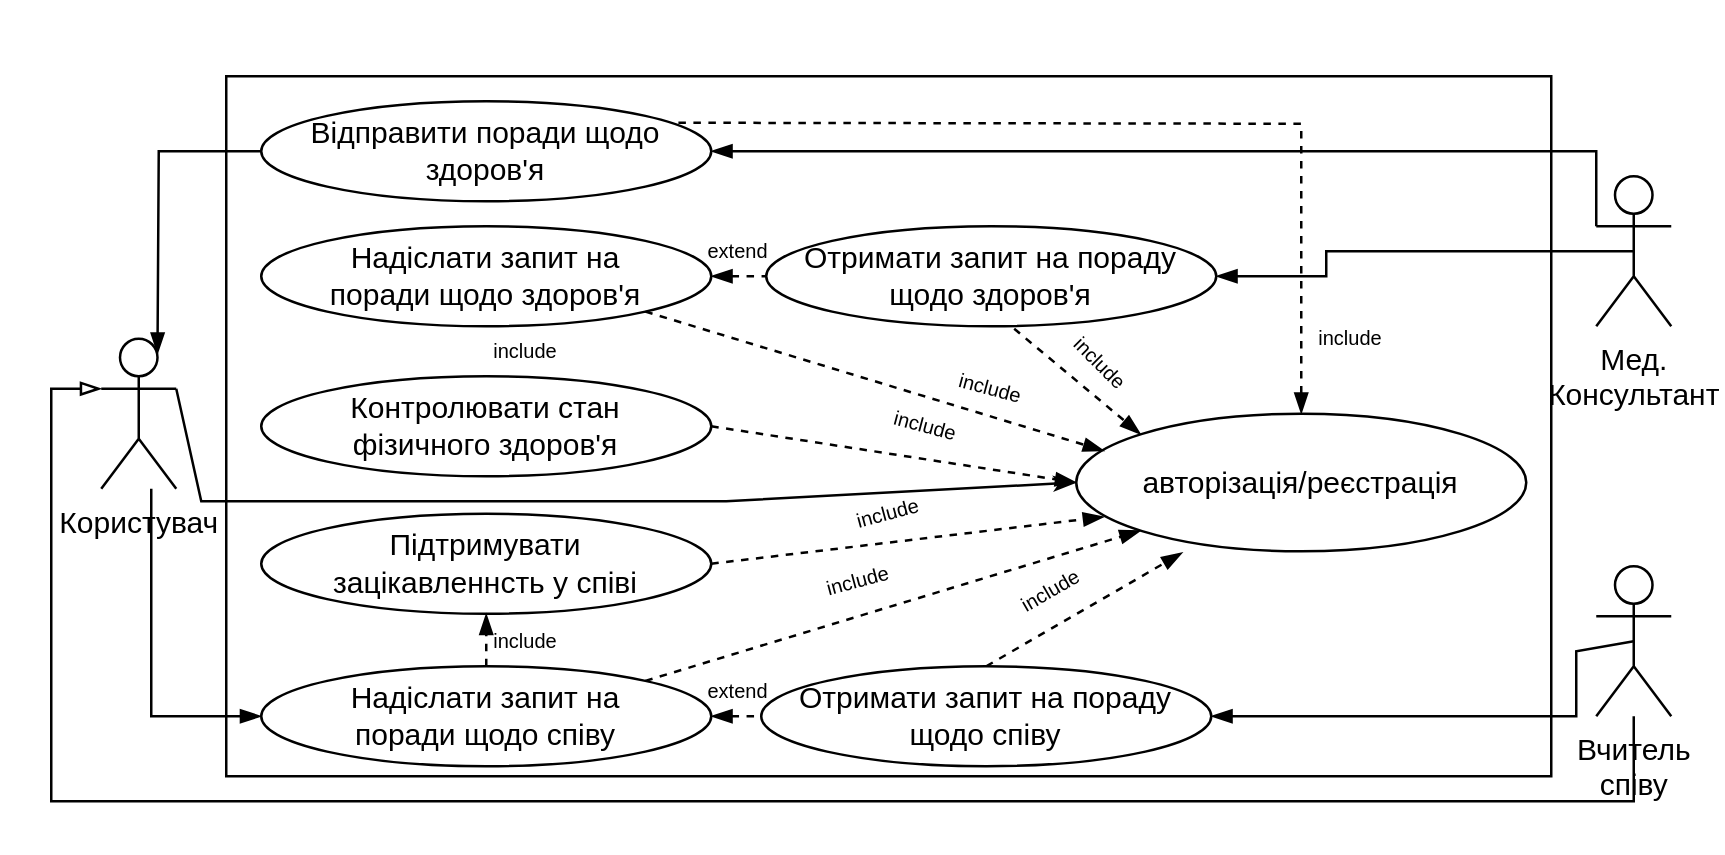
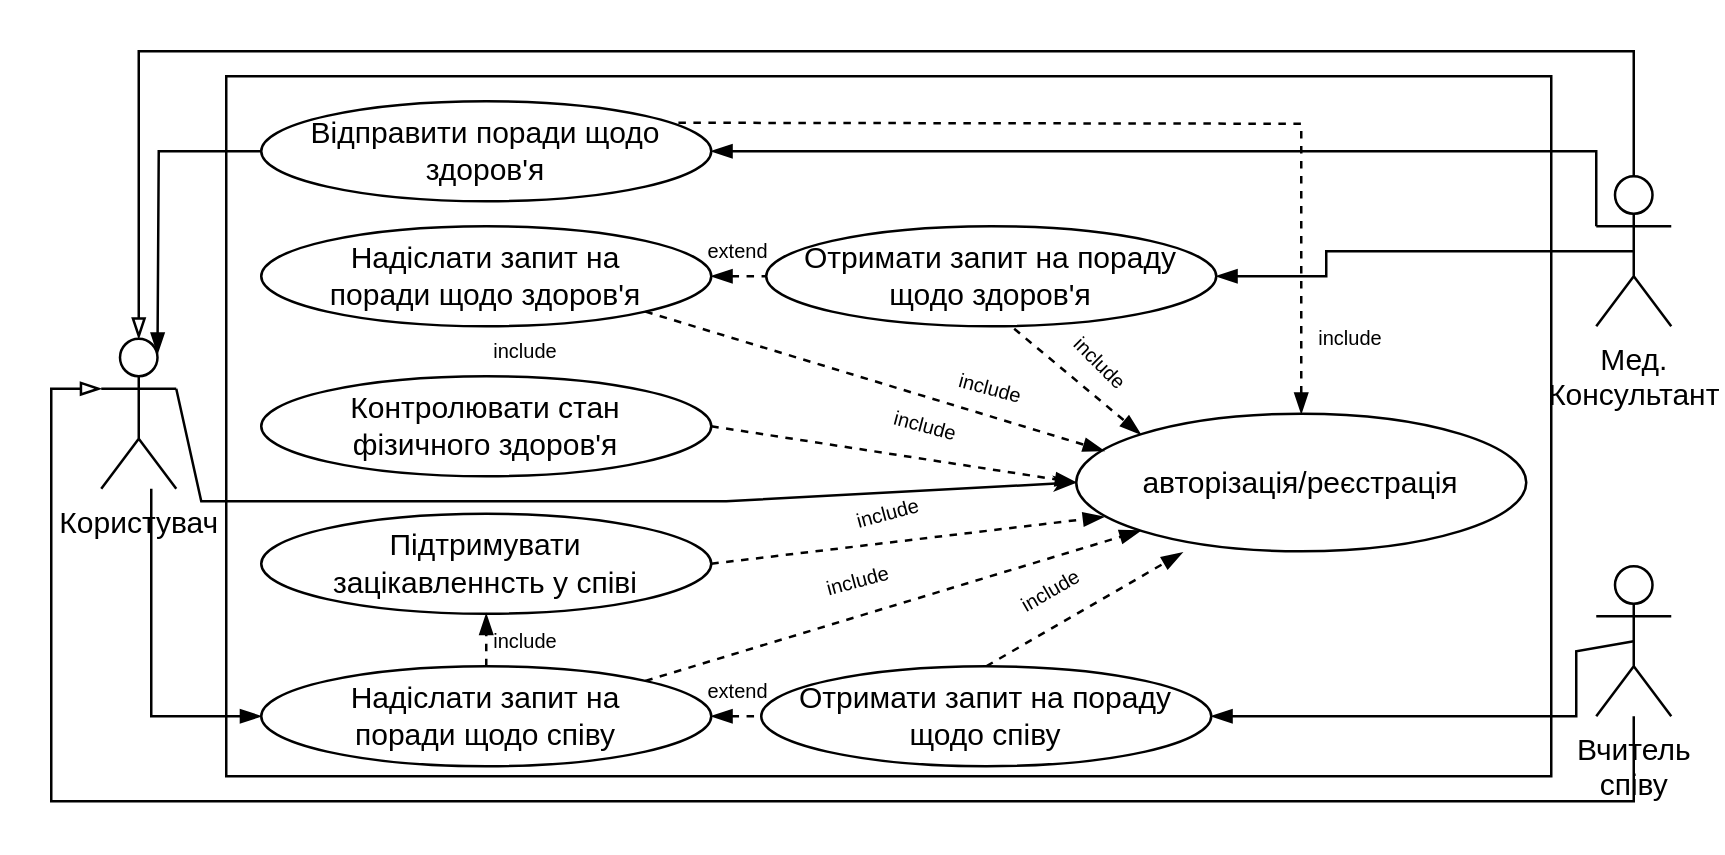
  <mxCell id="0" />
  <mxCell id="1" parent="0" />
  <mxCell id="2" value="" style="rounded=0;whiteSpace=wrap;html=1;fillColor=none;fontSize=8;" parent="1" vertex="1"><mxGeometry x="90" y="30" width="530" height="280" as="geometry" /></mxCell>
  <mxCell id="3" value="" style="endArrow=blockThin;shadow=0;strokeWidth=1;rounded=0;endFill=1;elbow=vertical;entryX=1;entryY=0.5;entryDx=0;entryDy=0;exitX=0;exitY=0.333;exitDx=0;exitDy=0;exitPerimeter=0;startArrow=none;startFill=0;" parent="1" source="7" target="5" edge="1"><mxGeometry x="0.5" y="41" relative="1" as="geometry"><mxPoint x="50" y="160" as="sourcePoint" /><mxPoint x="50" y="230" as="targetPoint" /><mxPoint x="-40" y="32" as="offset" /><Array as="points"><mxPoint x="638" y="60" /></Array></mxGeometry></mxCell>
  <mxCell id="4" value="Користувач" style="shape=umlActor;verticalLabelPosition=bottom;verticalAlign=top;html=1;" parent="1" vertex="1"><mxGeometry x="40" y="135" width="30" height="60" as="geometry" /></mxCell>
  <mxCell id="5" value="Відправити поради щодо здоров'я" style="ellipse;whiteSpace=wrap;html=1;" parent="1" vertex="1"><mxGeometry x="104" y="40" width="180" height="40" as="geometry" /></mxCell>
  <mxCell id="6" value="Надіслати запит на&lt;br&gt;поради щодо співу" style="ellipse;whiteSpace=wrap;html=1;" parent="1" vertex="1"><mxGeometry x="104" y="266" width="180" height="40" as="geometry" /></mxCell>
  <mxCell id="7" value="Мед.&lt;br&gt;Консультант" style="shape=umlActor;verticalLabelPosition=bottom;verticalAlign=top;html=1;" parent="1" vertex="1"><mxGeometry x="638" y="70" width="30" height="60" as="geometry" /></mxCell>
  <mxCell id="8" value="Вчитель&lt;br&gt;співу" style="shape=umlActor;verticalLabelPosition=bottom;verticalAlign=top;html=1;" parent="1" vertex="1"><mxGeometry x="638" y="226" width="30" height="60" as="geometry" /></mxCell>
+ <mxCell id="9" value="" style="endArrow=none;html=1;exitX=0.5;exitY=0;exitDx=0;exitDy=0;exitPerimeter=0;entryX=0.5;entryY=0;entryDx=0;entryDy=0;entryPerimeter=0;rounded=0;strokeWidth=1;jumpStyle=none;shadow=0;startArrow=blockThin;startFill=0;" parent="1" source="4" target="7" edge="1"><mxGeometry width="50" height="50" relative="1" as="geometry"><mxPoint x="260" y="170" as="sourcePoint" /><mxPoint x="310" y="120" as="targetPoint" /><Array as="points"><mxPoint x="55" y="20" /><mxPoint x="653" y="20" /></Array></mxGeometry></mxCell>
  <mxCell id="10" value="" style="endArrow=none;html=1;exitX=0;exitY=0.333;exitDx=0;exitDy=0;exitPerimeter=0;rounded=0;strokeWidth=1;jumpStyle=none;shadow=0;startArrow=blockThin;startFill=0;" parent="1" source="4" target="8" edge="1"><mxGeometry width="50" height="50" relative="1" as="geometry"><mxPoint x="24" y="510" as="sourcePoint" /><mxPoint x="555" y="320" as="targetPoint" /><Array as="points"><mxPoint x="20" y="155" /><mxPoint x="20" y="320" /><mxPoint x="527" y="320" /><mxPoint x="653" y="320" /></Array></mxGeometry></mxCell>
  <mxCell id="11" value="" style="endArrow=blockThin;html=1;shadow=0;strokeWidth=1;exitX=0;exitY=0.5;exitDx=0;exitDy=0;entryX=0.75;entryY=0.1;entryDx=0;entryDy=0;entryPerimeter=0;rounded=0;endFill=1;" parent="1" source="5" target="4" edge="1"><mxGeometry width="50" height="50" relative="1" as="geometry"><mxPoint x="260" y="250" as="sourcePoint" /><mxPoint x="310" y="200" as="targetPoint" /><Array as="points"><mxPoint x="63" y="60" /></Array></mxGeometry></mxCell>
  <mxCell id="12" value="Підтримувати &lt;br&gt;зацікавленнсть у співі" style="ellipse;whiteSpace=wrap;html=1;" parent="1" vertex="1"><mxGeometry x="104" y="205" width="180" height="40" as="geometry" /></mxCell>
  <mxCell id="13" value="Отримати запит на пораду щодо співу" style="ellipse;whiteSpace=wrap;html=1;" parent="1" vertex="1"><mxGeometry x="304" y="266" width="180" height="40" as="geometry" /></mxCell>
  <mxCell id="14" value="" style="endArrow=blockThin;shadow=0;strokeWidth=1;rounded=0;endFill=1;elbow=vertical;entryX=1;entryY=0.5;entryDx=0;entryDy=0;exitX=0.5;exitY=0.5;exitDx=0;exitDy=0;exitPerimeter=0;" parent="1" source="8" target="13" edge="1"><mxGeometry x="0.5" y="41" relative="1" as="geometry"><mxPoint x="671" y="275" as="sourcePoint" /><mxPoint x="600" y="286" as="targetPoint" /><mxPoint x="-40" y="32" as="offset" /><Array as="points"><mxPoint x="630" y="260" /><mxPoint x="630" y="286" /></Array></mxGeometry></mxCell>
  <mxCell id="15" value="" style="endArrow=none;dashed=1;html=1;shadow=0;strokeWidth=1;entryX=0;entryY=0.5;entryDx=0;entryDy=0;endFill=0;startArrow=blockThin;startFill=1;exitX=1;exitY=0.5;exitDx=0;exitDy=0;" parent="1" source="6" target="13" edge="1"><mxGeometry width="50" height="50" relative="1" as="geometry"><mxPoint x="290" y="345" as="sourcePoint" /><mxPoint x="340" y="290" as="targetPoint" /></mxGeometry></mxCell>
  <mxCell id="16" value="extend" style="text;html=1;strokeColor=none;fillColor=none;align=center;verticalAlign=middle;whiteSpace=wrap;rounded=0;fontSize=8;" parent="1" vertex="1"><mxGeometry x="275" y="266" width="40" height="20" as="geometry" /></mxCell>
  <mxCell id="17" value="" style="endArrow=blockThin;html=1;shadow=0;strokeWidth=1;fontSize=8;entryX=0;entryY=0.5;entryDx=0;entryDy=0;rounded=0;endFill=1;" parent="1" target="6" edge="1"><mxGeometry width="50" height="50" relative="1" as="geometry"><mxPoint x="60" y="195" as="sourcePoint" /><mxPoint x="310" y="190" as="targetPoint" /><Array as="points"><mxPoint x="60" y="286" /></Array></mxGeometry></mxCell>
  <mxCell id="18" value="" style="endArrow=blockThin;dashed=1;html=1;shadow=0;strokeColor=#000000;strokeWidth=1;fontSize=8;exitX=0.5;exitY=0;exitDx=0;exitDy=0;entryX=0.5;entryY=1;entryDx=0;entryDy=0;startArrow=none;startFill=0;endFill=1;" parent="1" source="6" target="12" edge="1"><mxGeometry width="50" height="50" relative="1" as="geometry"><mxPoint x="260" y="240" as="sourcePoint" /><mxPoint x="310" y="190" as="targetPoint" /></mxGeometry></mxCell>
  <mxCell id="19" value="include" style="text;html=1;strokeColor=none;fillColor=none;align=center;verticalAlign=middle;whiteSpace=wrap;rounded=0;fontSize=8;rotation=0;" parent="1" vertex="1"><mxGeometry x="190" y="246" width="40" height="20" as="geometry" /></mxCell>
  <mxCell id="20" value="Отримати запит на пораду щодо здоров'я" style="ellipse;whiteSpace=wrap;html=1;" parent="1" vertex="1"><mxGeometry x="306" y="90" width="180" height="40" as="geometry" /></mxCell>
  <mxCell id="21" value="" style="endArrow=blockThin;html=1;shadow=0;strokeColor=#000000;strokeWidth=1;fontSize=8;exitX=0.5;exitY=0.5;exitDx=0;exitDy=0;exitPerimeter=0;entryX=1;entryY=0.5;entryDx=0;entryDy=0;endFill=1;rounded=0;" parent="1" source="7" target="20" edge="1"><mxGeometry width="50" height="50" relative="1" as="geometry"><mxPoint x="388" y="210" as="sourcePoint" /><mxPoint x="614" y="100" as="targetPoint" /><Array as="points"><mxPoint x="530" y="100" /><mxPoint x="530" y="110" /></Array></mxGeometry></mxCell>
  <mxCell id="22" value="Надіслати запит на&lt;br&gt;поради щодо здоров'я" style="ellipse;whiteSpace=wrap;html=1;" parent="1" vertex="1"><mxGeometry x="104" y="90" width="180" height="40" as="geometry" /></mxCell>
  <mxCell id="23" value="Контролювати стан&lt;br&gt;фізичного здоров'я" style="ellipse;whiteSpace=wrap;html=1;" parent="1" vertex="1"><mxGeometry x="104" y="150" width="180" height="40" as="geometry" /></mxCell>
  <mxCell id="24" value="extend" style="text;html=1;strokeColor=none;fillColor=none;align=center;verticalAlign=middle;whiteSpace=wrap;rounded=0;fontSize=8;" parent="1" vertex="1"><mxGeometry x="275" y="90" width="40" height="20" as="geometry" /></mxCell>
  <mxCell id="25" value="" style="endArrow=none;dashed=1;html=1;shadow=0;strokeWidth=1;entryX=0;entryY=0.5;entryDx=0;entryDy=0;endFill=0;startArrow=blockThin;startFill=1;exitX=1;exitY=0.5;exitDx=0;exitDy=0;" parent="1" source="22" target="20" edge="1"><mxGeometry width="50" height="50" relative="1" as="geometry"><mxPoint x="282" y="59" as="sourcePoint" /><mxPoint x="304" y="59.31" as="targetPoint" /></mxGeometry></mxCell>
  <mxCell id="26" value="include" style="text;html=1;strokeColor=none;fillColor=none;align=center;verticalAlign=middle;whiteSpace=wrap;rounded=0;fontSize=8;rotation=0;" parent="1" vertex="1"><mxGeometry x="190" y="130" width="40" height="20" as="geometry" /></mxCell>
  <mxCell id="27" value="авторізація/реєстрація" style="ellipse;whiteSpace=wrap;html=1;" parent="1" vertex="1"><mxGeometry x="430" y="165" width="180" height="55" as="geometry" /></mxCell>
  <mxCell id="28" value="" style="endArrow=blockThin;dashed=1;html=1;entryX=0;entryY=0.5;entryDx=0;entryDy=0;exitX=1;exitY=0.5;exitDx=0;exitDy=0;startArrow=none;startFill=0;endFill=1;" parent="1" source="23" target="27" edge="1"><mxGeometry width="50" height="50" relative="1" as="geometry"><mxPoint x="280" y="190" as="sourcePoint" /><mxPoint x="330" y="140" as="targetPoint" /></mxGeometry></mxCell>
  <mxCell id="29" value="" style="endArrow=blockThin;dashed=1;html=1;entryX=0.062;entryY=0.27;entryDx=0;entryDy=0;exitX=1;exitY=1;exitDx=0;exitDy=0;startArrow=none;startFill=0;endFill=1;entryPerimeter=0;" parent="1" source="22" target="27" edge="1"><mxGeometry width="50" height="50" relative="1" as="geometry"><mxPoint x="294" y="180" as="sourcePoint" /><mxPoint x="440" y="195" as="targetPoint" /></mxGeometry></mxCell>
  <mxCell id="30" value="" style="endArrow=blockThin;dashed=1;html=1;entryX=0;entryY=0;entryDx=0;entryDy=0;exitX=0.551;exitY=1.025;exitDx=0;exitDy=0;startArrow=none;startFill=0;endFill=1;exitPerimeter=0;" parent="1" source="20" target="27" edge="1"><mxGeometry width="50" height="50" relative="1" as="geometry"><mxPoint x="267.64" y="134.142" as="sourcePoint" /><mxPoint x="451.16" y="185.8" as="targetPoint" /></mxGeometry></mxCell>
  <mxCell id="31" value="" style="endArrow=blockThin;dashed=1;html=1;entryX=0.062;entryY=0.75;entryDx=0;entryDy=0;exitX=1;exitY=0.5;exitDx=0;exitDy=0;startArrow=none;startFill=0;endFill=1;entryPerimeter=0;" parent="1" source="12" target="27" edge="1"><mxGeometry width="50" height="50" relative="1" as="geometry"><mxPoint x="415.18" y="141" as="sourcePoint" /><mxPoint x="466.36" y="180.858" as="targetPoint" /></mxGeometry></mxCell>
  <mxCell id="32" value="" style="endArrow=blockThin;dashed=1;html=1;entryX=0;entryY=1;entryDx=0;entryDy=0;exitX=1;exitY=0;exitDx=0;exitDy=0;startArrow=none;startFill=0;endFill=1;" parent="1" source="6" target="27" edge="1"><mxGeometry width="50" height="50" relative="1" as="geometry"><mxPoint x="294" y="235" as="sourcePoint" /><mxPoint x="451.16" y="205" as="targetPoint" /></mxGeometry></mxCell>
  <mxCell id="33" value="" style="endArrow=blockThin;dashed=1;html=1;entryX=0.236;entryY=1.01;entryDx=0;entryDy=0;exitX=0.5;exitY=0;exitDx=0;exitDy=0;startArrow=none;startFill=0;endFill=1;entryPerimeter=0;" parent="1" source="13" target="27" edge="1"><mxGeometry width="50" height="50" relative="1" as="geometry"><mxPoint x="267.64" y="281.858" as="sourcePoint" /><mxPoint x="466.36" y="209.142" as="targetPoint" /></mxGeometry></mxCell>
  <mxCell id="34" value="" style="endArrow=blockThin;dashed=1;html=1;entryX=0.5;entryY=0;entryDx=0;entryDy=0;exitX=0.927;exitY=0.215;exitDx=0;exitDy=0;startArrow=none;startFill=0;endFill=1;exitPerimeter=0;rounded=0;" parent="1" source="5" target="27" edge="1"><mxGeometry width="50" height="50" relative="1" as="geometry"><mxPoint x="404" y="276" as="sourcePoint" /><mxPoint x="482.48" y="215.4" as="targetPoint" /><Array as="points"><mxPoint x="520" y="49" /></Array></mxGeometry></mxCell>
  <mxCell id="35" value="include" style="text;html=1;strokeColor=none;fillColor=none;align=center;verticalAlign=middle;whiteSpace=wrap;rounded=0;fontSize=8;rotation=-15;" parent="1" vertex="1"><mxGeometry x="323" y="222" width="40" height="20" as="geometry" /></mxCell>
  <mxCell id="36" value="include" style="text;html=1;strokeColor=none;fillColor=none;align=center;verticalAlign=middle;whiteSpace=wrap;rounded=0;fontSize=8;rotation=-30;" parent="1" vertex="1"><mxGeometry x="400" y="226" width="40" height="20" as="geometry" /></mxCell>
  <mxCell id="37" value="include" style="text;html=1;strokeColor=none;fillColor=none;align=center;verticalAlign=middle;whiteSpace=wrap;rounded=0;fontSize=8;rotation=-15;" parent="1" vertex="1"><mxGeometry x="335" y="195" width="40" height="20" as="geometry" /></mxCell>
  <mxCell id="38" value="include" style="text;html=1;strokeColor=none;fillColor=none;align=center;verticalAlign=middle;whiteSpace=wrap;rounded=0;fontSize=8;rotation=15;" parent="1" vertex="1"><mxGeometry x="350" y="160" width="40" height="20" as="geometry" /></mxCell>
  <mxCell id="39" value="include" style="text;html=1;strokeColor=none;fillColor=none;align=center;verticalAlign=middle;whiteSpace=wrap;rounded=0;fontSize=8;rotation=15;" parent="1" vertex="1"><mxGeometry x="376" y="145" width="40" height="20" as="geometry" /></mxCell>
  <mxCell id="40" value="include" style="text;html=1;strokeColor=none;fillColor=none;align=center;verticalAlign=middle;whiteSpace=wrap;rounded=0;fontSize=8;rotation=45;" parent="1" vertex="1"><mxGeometry x="420" y="135" width="40" height="20" as="geometry" /></mxCell>
  <mxCell id="41" value="include" style="text;html=1;strokeColor=none;fillColor=none;align=center;verticalAlign=middle;whiteSpace=wrap;rounded=0;fontSize=8;rotation=0;" parent="1" vertex="1"><mxGeometry x="520" y="125" width="40" height="20" as="geometry" /></mxCell>
  <mxCell id="42" value="" style="endArrow=none;html=1;startArrow=classicThin;startFill=1;exitX=0;exitY=0.5;exitDx=0;exitDy=0;entryX=1;entryY=0.333;entryDx=0;entryDy=0;entryPerimeter=0;rounded=0;" edge="1" parent="1" source="27" target="4"><mxGeometry width="50" height="50" relative="1" as="geometry"><mxPoint x="280" y="180" as="sourcePoint" /><mxPoint x="330" y="130" as="targetPoint" /><Array as="points"><mxPoint x="290" y="200" /><mxPoint x="80" y="200" /></Array></mxGeometry></mxCell>
